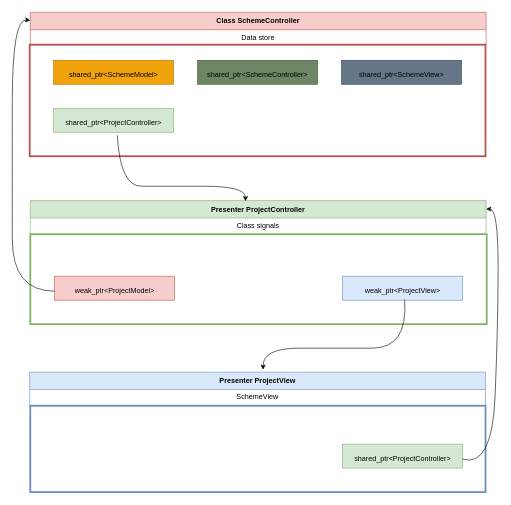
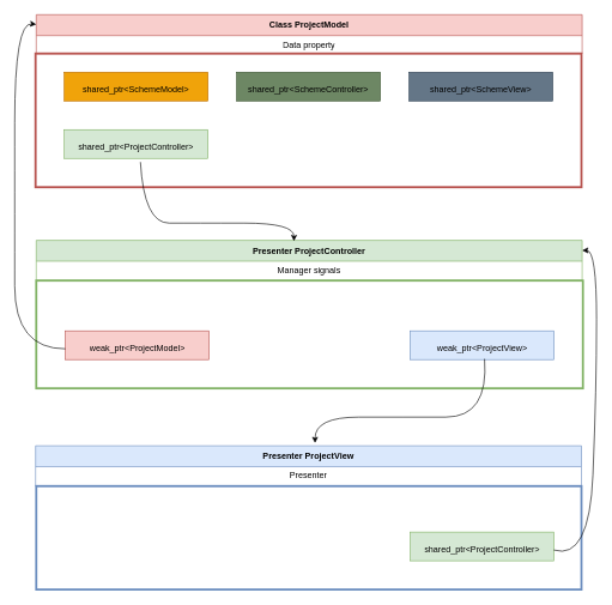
  <mxCell id="0" />
  <mxCell id="1" parent="0" />
  <mxCell id="2" value="" style="rounded=0;whiteSpace=wrap;html=1;fillColor=none;movable=0;strokeColor=#6c8ebf;strokeWidth=3;" vertex="1" parent="1"><mxGeometry x="50" y="676" width="759" height="144" as="geometry" /></mxCell>
  <mxCell id="3" value="" style="rounded=0;whiteSpace=wrap;html=1;fillColor=none;movable=0;strokeWidth=3;strokeColor=#82b366;" vertex="1" parent="1"><mxGeometry x="50" y="390" width="761" height="150" as="geometry" /></mxCell>
  <mxCell id="4" value="" style="rounded=0;whiteSpace=wrap;html=1;connectable=1;fillColor=none;movable=0;strokeColor=#b85450;strokeWidth=3;" vertex="1" parent="1"><mxGeometry x="49" y="74" width="760" height="186" as="geometry" /></mxCell>
- <mxCell id="5" value="Class SchemeController" style="swimlane;fontStyle=1;align=center;verticalAlign=middle;childLayout=stackLayout;horizontal=1;startSize=29;horizontalStack=0;resizeParent=1;resizeParentMax=0;resizeLast=0;collapsible=0;marginBottom=0;html=1;whiteSpace=wrap;editable=1;movable=1;resizable=1;rotatable=1;deletable=1;locked=0;connectable=1;expand=0;fillColor=#f8cecc;strokeColor=#b85450;" vertex="1" parent="1"><mxGeometry x="50" y="20" width="760" height="54" as="geometry" /></mxCell>
- <mxCell id="6" value="Data store" style="text;html=1;strokeColor=none;fillColor=none;align=center;verticalAlign=middle;spacingLeft=4;spacingRight=4;overflow=hidden;rotatable=0;points=[[0,0.5],[1,0.5]];portConstraint=eastwest;whiteSpace=wrap;" vertex="1" parent="5"><mxGeometry y="29" width="760" height="25" as="geometry" /></mxCell>
+ <mxCell id="5" value="Class ProjectModel" style="swimlane;fontStyle=1;align=center;verticalAlign=middle;childLayout=stackLayout;horizontal=1;startSize=29;horizontalStack=0;resizeParent=1;resizeParentMax=0;resizeLast=0;collapsible=0;marginBottom=0;html=1;whiteSpace=wrap;editable=1;movable=1;resizable=1;rotatable=1;deletable=1;locked=0;connectable=1;expand=0;fillColor=#f8cecc;strokeColor=#b85450;" vertex="1" parent="1"><mxGeometry x="50" y="20" width="760" height="54" as="geometry" /></mxCell>
+ <mxCell id="6" value="Data property" style="text;html=1;strokeColor=none;fillColor=none;align=center;verticalAlign=middle;spacingLeft=4;spacingRight=4;overflow=hidden;rotatable=0;points=[[0,0.5],[1,0.5]];portConstraint=eastwest;whiteSpace=wrap;" vertex="1" parent="5"><mxGeometry y="29" width="760" height="25" as="geometry" /></mxCell>
  <mxCell id="7" value="Presenter ProjectController" style="swimlane;fontStyle=1;align=center;verticalAlign=middle;childLayout=stackLayout;horizontal=1;startSize=29;horizontalStack=0;resizeParent=1;resizeParentMax=0;resizeLast=0;collapsible=0;marginBottom=0;html=1;whiteSpace=wrap;fillColor=#d5e8d4;strokeColor=#82b366;" vertex="1" parent="1"><mxGeometry x="50" y="334" width="760" height="56" as="geometry" /></mxCell>
- <mxCell id="8" value="Class signals" style="text;html=1;strokeColor=none;fillColor=none;align=center;verticalAlign=middle;spacingLeft=4;spacingRight=4;overflow=hidden;rotatable=0;points=[[0,0.5],[1,0.5]];portConstraint=eastwest;whiteSpace=wrap;" vertex="1" parent="7"><mxGeometry y="29" width="760" height="25" as="geometry" /></mxCell>
+ <mxCell id="8" value="Manager signals" style="text;html=1;strokeColor=none;fillColor=none;align=center;verticalAlign=middle;spacingLeft=4;spacingRight=4;overflow=hidden;rotatable=0;points=[[0,0.5],[1,0.5]];portConstraint=eastwest;whiteSpace=wrap;" vertex="1" parent="7"><mxGeometry y="29" width="760" height="25" as="geometry" /></mxCell>
  <mxCell id="9" value="stereotype property 1" style="text;html=1;strokeColor=none;fillColor=none;align=left;verticalAlign=middle;spacingLeft=4;spacingRight=4;overflow=hidden;rotatable=0;points=[[0,0.5],[1,0.5]];portConstraint=eastwest;whiteSpace=wrap;connectable=1;recursiveResize=0;expand=0;editable=0;" vertex="1" parent="7"><mxGeometry y="54" width="760" height="2" as="geometry" /></mxCell>
  <mxCell id="10" value="" style="align=right;verticalAlign=top;spacingRight=2;whiteSpace=wrap;html=1;fillColor=#d5e8d4;strokeColor=#82b366;" vertex="1" parent="1"><mxGeometry x="89" y="180" width="200" height="40" as="geometry" /></mxCell>
  <mxCell id="11" value="shared_ptr&amp;lt;ProjectController&amp;gt;" style="text;html=1;strokeColor=none;fillColor=none;align=center;verticalAlign=middle;spacingLeft=4;spacingRight=4;overflow=hidden;rotatable=0;points=[[0,0.5],[1,0.5]];portConstraint=eastwest;resizeWidth=1;whiteSpace=wrap;" vertex="1" parent="10"><mxGeometry y="1" width="200" height="30" relative="1" as="geometry"><mxPoint y="-30" as="offset" /></mxGeometry></mxCell>
  <mxCell id="12" value="" style="align=right;verticalAlign=top;spacingRight=2;whiteSpace=wrap;html=1;fillColor=#d5e8d4;strokeColor=#82b366;" vertex="1" parent="1"><mxGeometry x="570.5" y="740" width="200" height="40" as="geometry" /></mxCell>
  <mxCell id="13" value="shared_ptr&amp;lt;ProjectController&amp;gt;" style="text;html=1;strokeColor=none;fillColor=none;align=center;verticalAlign=middle;spacingLeft=4;spacingRight=4;overflow=hidden;rotatable=0;points=[[0,0.5],[1,0.5]];portConstraint=eastwest;resizeWidth=1;whiteSpace=wrap;" vertex="1" parent="12"><mxGeometry y="1" width="200" height="30" relative="1" as="geometry"><mxPoint y="-30" as="offset" /></mxGeometry></mxCell>
  <mxCell id="14" value="" style="align=right;verticalAlign=top;spacingRight=2;whiteSpace=wrap;html=1;fillColor=#f8cecc;strokeColor=#b85450;" vertex="1" parent="1"><mxGeometry x="90.5" y="460" width="200" height="40" as="geometry" /></mxCell>
  <mxCell id="15" value="weak_ptr&amp;lt;ProjectModel&amp;gt;" style="text;html=1;strokeColor=none;fillColor=none;align=center;verticalAlign=middle;spacingLeft=4;spacingRight=4;overflow=hidden;rotatable=0;points=[[0,0.5],[1,0.5]];portConstraint=eastwest;resizeWidth=1;whiteSpace=wrap;" vertex="1" parent="14"><mxGeometry y="1" width="200" height="30" relative="1" as="geometry"><mxPoint y="-30" as="offset" /></mxGeometry></mxCell>
  <mxCell id="16" value="" style="align=right;verticalAlign=top;spacingRight=2;whiteSpace=wrap;html=1;fillColor=#dae8fc;strokeColor=#6c8ebf;" vertex="1" parent="1"><mxGeometry x="570.5" y="460" width="200" height="40" as="geometry" /></mxCell>
  <mxCell id="17" value="weak_ptr&amp;lt;ProjectView&amp;gt;" style="text;html=1;strokeColor=none;fillColor=none;align=center;verticalAlign=middle;spacingLeft=4;spacingRight=4;overflow=hidden;rotatable=0;points=[[0,0.5],[1,0.5]];portConstraint=eastwest;resizeWidth=1;whiteSpace=wrap;" vertex="1" parent="16"><mxGeometry y="1" width="200" height="30" relative="1" as="geometry"><mxPoint y="-30" as="offset" /></mxGeometry></mxCell>
  <mxCell id="18" value="Presenter ProjectView" style="swimlane;fontStyle=1;align=center;verticalAlign=middle;childLayout=stackLayout;horizontal=1;startSize=29;horizontalStack=0;resizeParent=1;resizeParentMax=0;resizeLast=0;collapsible=0;marginBottom=0;html=1;whiteSpace=wrap;fillColor=#dae8fc;strokeColor=#6c8ebf;" vertex="1" parent="1"><mxGeometry x="49" y="620" width="760" height="56" as="geometry" /></mxCell>
- <mxCell id="19" value="SchemeView" style="text;html=1;strokeColor=none;fillColor=none;align=center;verticalAlign=middle;spacingLeft=4;spacingRight=4;overflow=hidden;rotatable=0;points=[[0,0.5],[1,0.5]];portConstraint=eastwest;whiteSpace=wrap;" vertex="1" parent="18"><mxGeometry y="29" width="760" height="25" as="geometry" /></mxCell>
+ <mxCell id="19" value="Presenter" style="text;html=1;strokeColor=none;fillColor=none;align=center;verticalAlign=middle;spacingLeft=4;spacingRight=4;overflow=hidden;rotatable=0;points=[[0,0.5],[1,0.5]];portConstraint=eastwest;whiteSpace=wrap;" vertex="1" parent="18"><mxGeometry y="29" width="760" height="25" as="geometry" /></mxCell>
  <mxCell id="20" value="stereotype property 1" style="text;html=1;strokeColor=none;fillColor=none;align=left;verticalAlign=middle;spacingLeft=4;spacingRight=4;overflow=hidden;rotatable=0;points=[[0,0.5],[1,0.5]];portConstraint=eastwest;whiteSpace=wrap;connectable=1;recursiveResize=0;expand=0;editable=0;" vertex="1" parent="18"><mxGeometry y="54" width="760" height="2" as="geometry" /></mxCell>
  <mxCell id="21" value="" style="align=right;verticalAlign=top;spacingRight=2;whiteSpace=wrap;html=1;fillColor=#f0a30a;fontColor=#000000;strokeColor=#BD7000;" vertex="1" parent="1"><mxGeometry x="89" y="100" width="200" height="40" as="geometry" /></mxCell>
  <mxCell id="22" value="shared_ptr&amp;lt;SchemeModel&amp;gt;" style="text;html=1;strokeColor=none;fillColor=none;align=center;verticalAlign=middle;spacingLeft=4;spacingRight=4;overflow=hidden;rotatable=0;points=[[0,0.5],[1,0.5]];portConstraint=eastwest;resizeWidth=1;whiteSpace=wrap;" vertex="1" parent="21"><mxGeometry y="1" width="200" height="30" relative="1" as="geometry"><mxPoint y="-30" as="offset" /></mxGeometry></mxCell>
  <mxCell id="23" value="" style="align=right;verticalAlign=top;spacingRight=2;whiteSpace=wrap;html=1;fillColor=#6d8764;fontColor=#ffffff;strokeColor=#3A5431;" vertex="1" parent="1"><mxGeometry x="329" y="100" width="200" height="40" as="geometry" /></mxCell>
  <mxCell id="24" value="shared_ptr&amp;lt;SchemeController&amp;gt;" style="text;html=1;strokeColor=none;fillColor=none;align=center;verticalAlign=middle;spacingLeft=4;spacingRight=4;overflow=hidden;rotatable=0;points=[[0,0.5],[1,0.5]];portConstraint=eastwest;resizeWidth=1;whiteSpace=wrap;" vertex="1" parent="23"><mxGeometry y="1" width="200" height="30" relative="1" as="geometry"><mxPoint y="-30" as="offset" /></mxGeometry></mxCell>
  <mxCell id="25" value="" style="align=right;verticalAlign=top;spacingRight=2;whiteSpace=wrap;html=1;fillColor=#647687;fontColor=#ffffff;strokeColor=#314354;" vertex="1" parent="1"><mxGeometry x="569" y="100" width="200" height="40" as="geometry" /></mxCell>
  <mxCell id="26" value="shared_ptr&amp;lt;SchemeView&amp;gt;" style="text;html=1;strokeColor=none;fillColor=none;align=center;verticalAlign=middle;spacingLeft=4;spacingRight=4;overflow=hidden;rotatable=0;points=[[0,0.5],[1,0.5]];portConstraint=eastwest;resizeWidth=1;whiteSpace=wrap;" vertex="1" parent="25"><mxGeometry y="1" width="200" height="30" relative="1" as="geometry"><mxPoint y="-30" as="offset" /></mxGeometry></mxCell>
  <mxCell id="27" value="" style="curved=1;endArrow=classic;html=1;rounded=0;exitX=0.53;exitY=1.167;exitDx=0;exitDy=0;exitPerimeter=0;entryX=0.472;entryY=0.018;entryDx=0;entryDy=0;entryPerimeter=0;" edge="1" parent="1" source="11" target="7"><mxGeometry width="50" height="50" relative="1" as="geometry"><mxPoint x="400" y="320" as="sourcePoint" /><mxPoint x="450" y="270" as="targetPoint" /><Array as="points"><mxPoint x="200" y="310" /><mxPoint x="270" y="310" /><mxPoint x="409" y="310" /></Array></mxGeometry></mxCell>
  <mxCell id="28" value="" style="curved=1;endArrow=classic;html=1;rounded=0;exitX=0;exitY=0.5;exitDx=0;exitDy=0;entryX=0;entryY=0.25;entryDx=0;entryDy=0;" edge="1" parent="1" source="15" target="5"><mxGeometry width="50" height="50" relative="1" as="geometry"><mxPoint x="-70" y="460" as="sourcePoint" /><mxPoint x="30" y="270" as="targetPoint" /><Array as="points"><mxPoint x="20" y="485" /><mxPoint x="20" y="310" /><mxPoint x="20" y="30" /></Array></mxGeometry></mxCell>
  <mxCell id="29" value="" style="curved=1;endArrow=classic;html=1;rounded=0;exitX=0.518;exitY=0.967;exitDx=0;exitDy=0;entryX=0.512;entryY=-0.071;entryDx=0;entryDy=0;entryPerimeter=0;exitPerimeter=0;" edge="1" parent="1" source="17" target="18"><mxGeometry width="50" height="50" relative="1" as="geometry"><mxPoint x="400" y="440" as="sourcePoint" /><mxPoint x="450" y="390" as="targetPoint" /><Array as="points"><mxPoint x="680" y="580" /><mxPoint x="560" y="580" /><mxPoint x="438" y="580" /></Array></mxGeometry></mxCell>
  <mxCell id="30" value="" style="curved=1;endArrow=classic;html=1;rounded=0;exitX=1;exitY=0.5;exitDx=0;exitDy=0;entryX=1;entryY=0.25;entryDx=0;entryDy=0;" edge="1" parent="1" source="13" target="7"><mxGeometry width="50" height="50" relative="1" as="geometry"><mxPoint x="400" y="560" as="sourcePoint" /><mxPoint x="450" y="510" as="targetPoint" /><Array as="points"><mxPoint x="820" y="780" /><mxPoint x="830" y="540" /><mxPoint x="830" y="348" /></Array></mxGeometry></mxCell>
  <mxCell id="31" style="edgeStyle=orthogonalEdgeStyle;rounded=0;orthogonalLoop=1;jettySize=auto;html=1;exitX=0.5;exitY=1;exitDx=0;exitDy=0;" edge="1" parent="1" source="2" target="2"><mxGeometry relative="1" as="geometry" /></mxCell>
